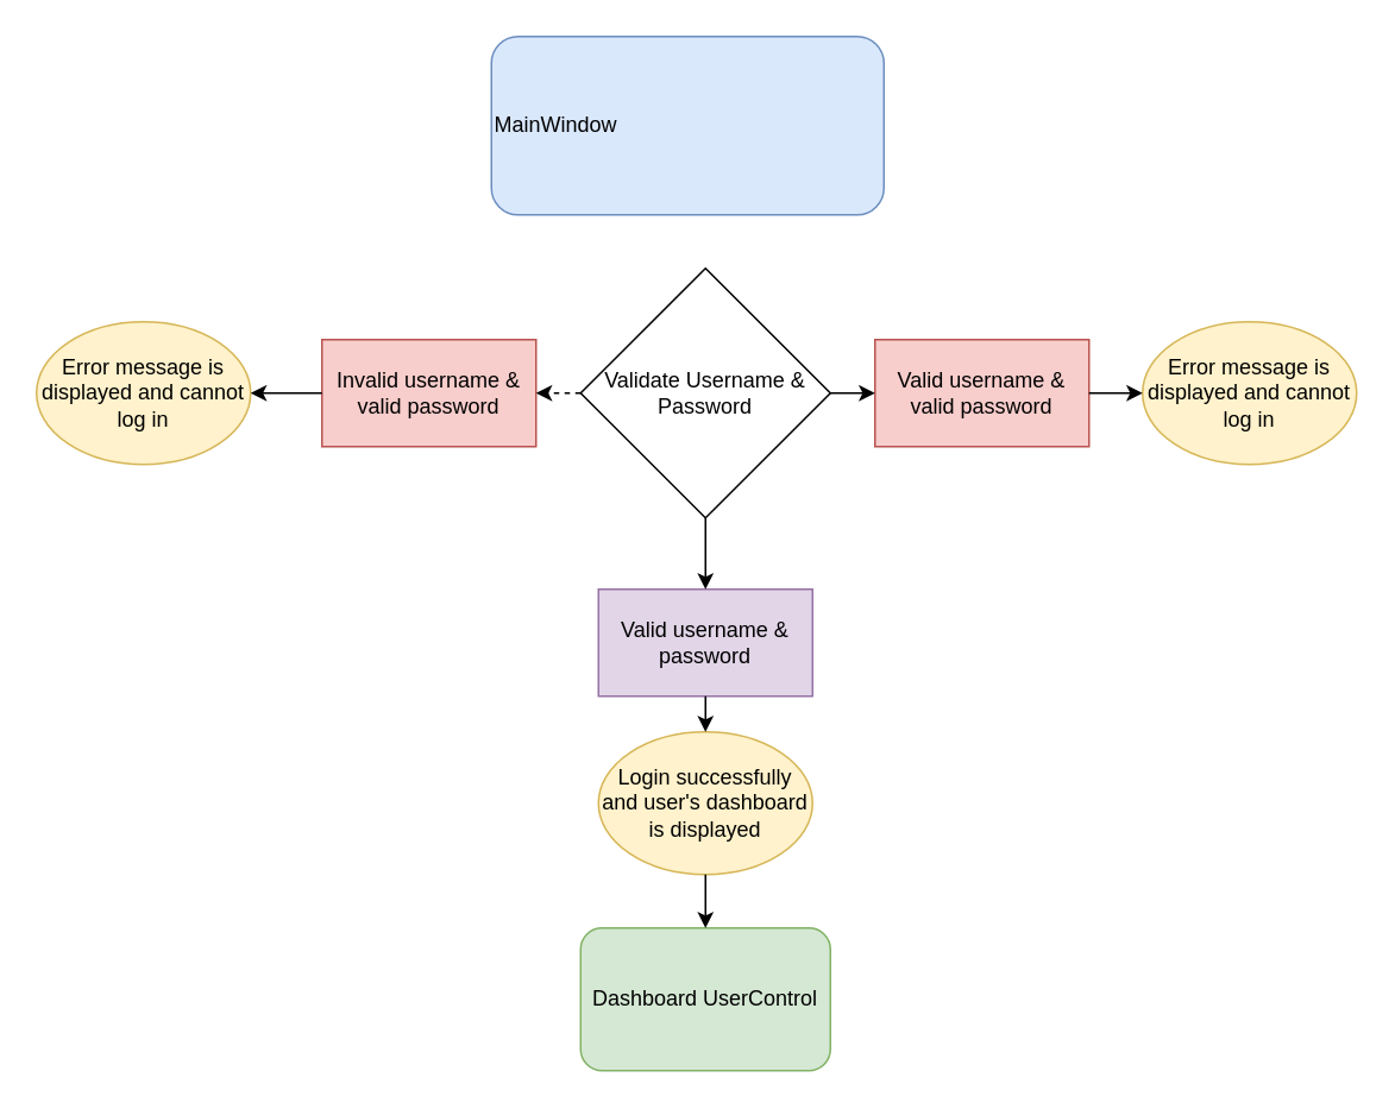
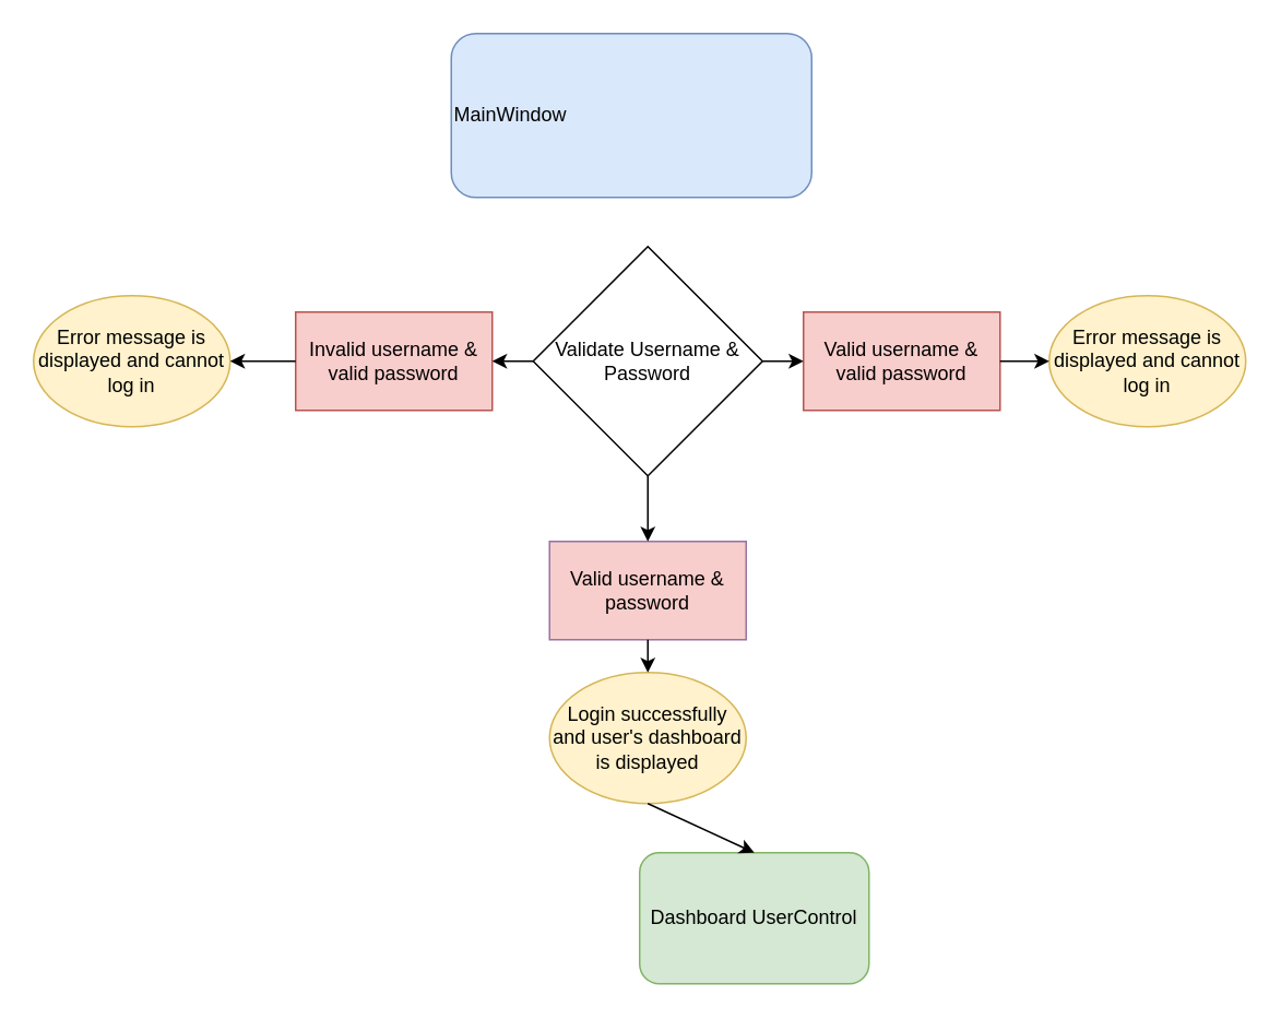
  <mxCell id="0" />
  <mxCell id="1" parent="0" />
  <mxCell id="2" value="MainWindow" style="rounded=1;whiteSpace=wrap;html=1;align=left;fillColor=#dae8fc;strokeColor=#6c8ebf;" vertex="1" parent="1"><mxGeometry x="275" y="20" width="220" height="100" as="geometry" /></mxCell>
- <mxCell id="3" value="Dashboard UserControl" style="rounded=1;whiteSpace=wrap;html=1;fillColor=#d5e8d4;strokeColor=#82b366;" vertex="1" parent="1"><mxGeometry x="325" y="520" width="140" height="80" as="geometry" /></mxCell>
+ <mxCell id="3" value="Dashboard UserControl" style="rounded=1;whiteSpace=wrap;html=1;fillColor=#d5e8d4;strokeColor=#82b366;" vertex="1" parent="1"><mxGeometry x="390" y="520" width="140" height="80" as="geometry" /></mxCell>
  <mxCell id="4" value="Validate Username &amp;amp; Password" style="rhombus;whiteSpace=wrap;html=1;" vertex="1" parent="1"><mxGeometry x="325" y="150" width="140" height="140" as="geometry" /></mxCell>
- <mxCell id="5" value="Valid username &amp;amp; password" style="rounded=0;whiteSpace=wrap;html=1;fillColor=#e1d5e7;strokeColor=#9673a6;" vertex="1" parent="1"><mxGeometry x="335" y="330" width="120" height="60" as="geometry" /></mxCell>
+ <mxCell id="5" value="Valid username &amp;amp; password" style="rounded=0;whiteSpace=wrap;html=1;fillColor=#f8cecc;strokeColor=#9673a6;" vertex="1" parent="1"><mxGeometry x="335" y="330" width="120" height="60" as="geometry" /></mxCell>
  <mxCell id="6" value="" style="endArrow=classic;html=1;rounded=0;exitX=0.5;exitY=1;exitDx=0;exitDy=0;entryX=0.5;entryY=0;entryDx=0;entryDy=0;" edge="1" parent="1" source="4" target="5"><mxGeometry width="50" height="50" relative="1" as="geometry"><mxPoint x="400" y="120" as="sourcePoint" /><mxPoint x="405" y="160" as="targetPoint" /></mxGeometry></mxCell>
  <mxCell id="7" value="Invalid username &amp;amp; valid password" style="rounded=0;whiteSpace=wrap;html=1;fillColor=#f8cecc;strokeColor=#b85450;" vertex="1" parent="1"><mxGeometry x="180" y="190" width="120" height="60" as="geometry" /></mxCell>
  <mxCell id="8" value="Valid username &amp;amp; valid password" style="rounded=0;whiteSpace=wrap;html=1;fillColor=#f8cecc;strokeColor=#b85450;" vertex="1" parent="1"><mxGeometry x="490" y="190" width="120" height="60" as="geometry" /></mxCell>
- <mxCell id="9" value="" style="endArrow=classic;html=1;rounded=0;exitX=0;exitY=0.5;exitDx=0;exitDy=0;entryX=1;entryY=0.5;entryDx=0;entryDy=0;dashed=1;" edge="1" parent="1" source="4" target="7"><mxGeometry width="50" height="50" relative="1" as="geometry"><mxPoint x="405" y="300" as="sourcePoint" /><mxPoint x="405" y="340" as="targetPoint" /></mxGeometry></mxCell>
+ <mxCell id="9" value="" style="endArrow=classic;html=1;rounded=0;exitX=0;exitY=0.5;exitDx=0;exitDy=0;entryX=1;entryY=0.5;entryDx=0;entryDy=0;" edge="1" parent="1" source="4" target="7"><mxGeometry width="50" height="50" relative="1" as="geometry"><mxPoint x="405" y="300" as="sourcePoint" /><mxPoint x="405" y="340" as="targetPoint" /></mxGeometry></mxCell>
  <mxCell id="10" value="" style="endArrow=classic;html=1;rounded=0;exitX=1;exitY=0.5;exitDx=0;exitDy=0;entryX=0;entryY=0.5;entryDx=0;entryDy=0;" edge="1" parent="1" source="4" target="8"><mxGeometry width="50" height="50" relative="1" as="geometry"><mxPoint x="415" y="310" as="sourcePoint" /><mxPoint x="415" y="350" as="targetPoint" /></mxGeometry></mxCell>
  <mxCell id="11" value="Error message is displayed and cannot log in" style="ellipse;whiteSpace=wrap;html=1;fillColor=#fff2cc;strokeColor=#d6b656;" vertex="1" parent="1"><mxGeometry x="20" y="180" width="120" height="80" as="geometry" /></mxCell>
  <mxCell id="12" value="Error message is displayed and cannot log in" style="ellipse;whiteSpace=wrap;html=1;fillColor=#fff2cc;strokeColor=#d6b656;" vertex="1" parent="1"><mxGeometry x="640" y="180" width="120" height="80" as="geometry" /></mxCell>
  <mxCell id="13" value="" style="endArrow=classic;html=1;rounded=0;exitX=0;exitY=0.5;exitDx=0;exitDy=0;entryX=1;entryY=0.5;entryDx=0;entryDy=0;" edge="1" parent="1" source="7" target="11"><mxGeometry width="50" height="50" relative="1" as="geometry"><mxPoint x="405" y="300" as="sourcePoint" /><mxPoint x="405" y="340" as="targetPoint" /></mxGeometry></mxCell>
  <mxCell id="14" value="" style="endArrow=classic;html=1;rounded=0;exitX=1;exitY=0.5;exitDx=0;exitDy=0;entryX=0;entryY=0.5;entryDx=0;entryDy=0;" edge="1" parent="1" source="8" target="12"><mxGeometry width="50" height="50" relative="1" as="geometry"><mxPoint x="415" y="310" as="sourcePoint" /><mxPoint x="415" y="350" as="targetPoint" /></mxGeometry></mxCell>
  <mxCell id="15" value="Login successfully and user's dashboard is displayed" style="ellipse;whiteSpace=wrap;html=1;fillColor=#fff2cc;strokeColor=#d6b656;" vertex="1" parent="1"><mxGeometry x="335" y="410" width="120" height="80" as="geometry" /></mxCell>
  <mxCell id="16" value="" style="endArrow=classic;html=1;rounded=0;exitX=0.5;exitY=1;exitDx=0;exitDy=0;entryX=0.5;entryY=0;entryDx=0;entryDy=0;" edge="1" parent="1" source="5" target="15"><mxGeometry width="50" height="50" relative="1" as="geometry"><mxPoint x="405" y="300" as="sourcePoint" /><mxPoint x="405" y="340" as="targetPoint" /></mxGeometry></mxCell>
  <mxCell id="17" value="" style="endArrow=classic;html=1;rounded=0;exitX=0.5;exitY=1;exitDx=0;exitDy=0;entryX=0.5;entryY=0;entryDx=0;entryDy=0;" edge="1" parent="1" source="15" target="3"><mxGeometry width="50" height="50" relative="1" as="geometry"><mxPoint x="415" y="310" as="sourcePoint" /><mxPoint x="415" y="350" as="targetPoint" /></mxGeometry></mxCell>
